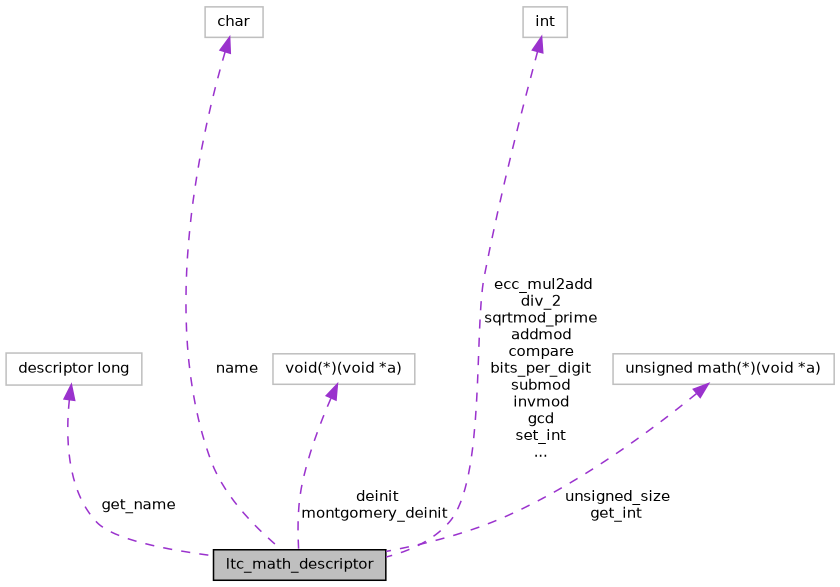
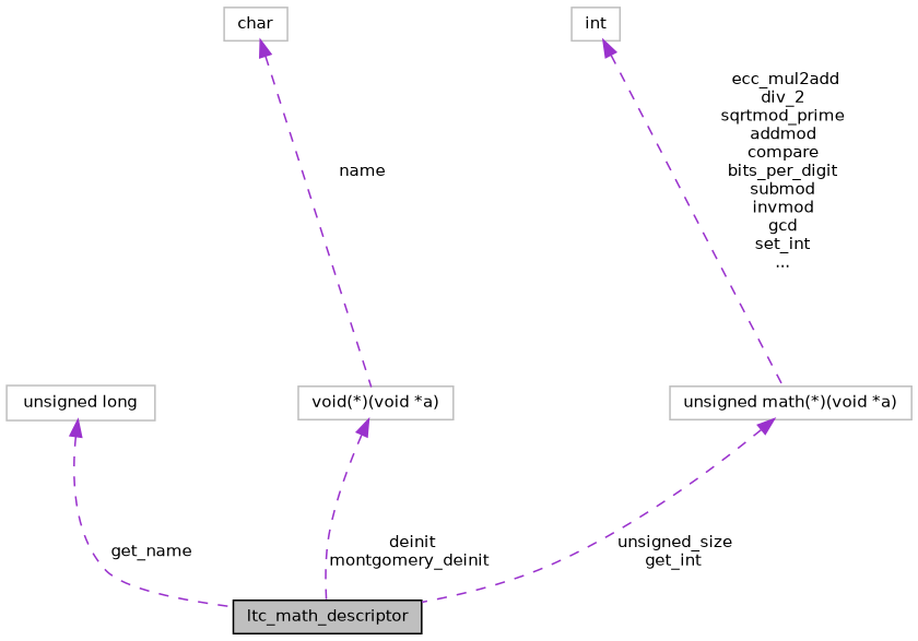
  digraph {
    node [color=grey75 fillcolor=white fontname=Helvetica fontsize=10 shape=record style=filled]
    edge [color=darkorchid3 dir=back fontname=Helvetica fontsize=10 labelfontname=Helvetica labelfontsize=10 style=dashed]
    n1 [color=black fillcolor=grey75 fontcolor=black height=0.2 label=ltc_math_descriptor width=0.4]
-   n2 [height=0.2 label="descriptor long" width=0.4]
+   n2 [height=0.2 label="unsigned long" width=0.4]
    n3 [height=0.2 label="void(*)(void *a)" width=0.4]
    n4 [height=0.2 label=char width=0.4]
    n5 [height=0.2 label="unsigned math(*)(void *a)" width=0.4]
    n6 [height=0.2 label=int width=0.4]
    n2 -> n1 [label=" get_name"]
    n3 -> n1 [label=" deinit\nmontgomery_deinit"]
-   n4 -> n1 [label=" name"]
+   n4 -> n3 [label=" name"]
    n5 -> n1 [label=" unsigned_size\nget_int"]
-   n6 -> n1 [label=" ecc_mul2add\ndiv_2\nsqrtmod_prime\naddmod\ncompare\nbits_per_digit\nsubmod\ninvmod\ngcd\nset_int\n..."]
+   n6 -> n5 [label=" ecc_mul2add\ndiv_2\nsqrtmod_prime\naddmod\ncompare\nbits_per_digit\nsubmod\ninvmod\ngcd\nset_int\n..."]
  }
